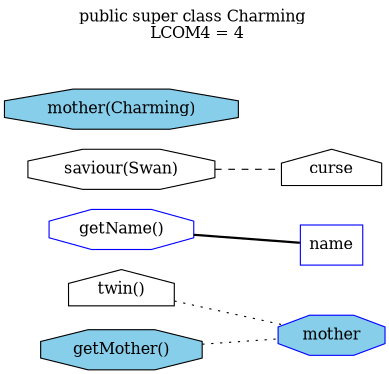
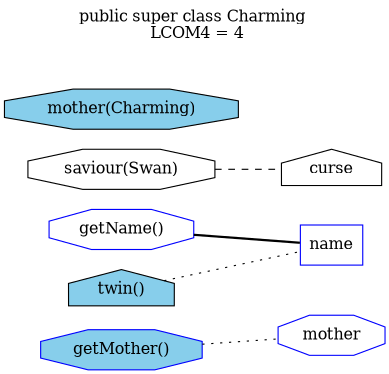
  graph {
    label="public super class Charming \n LCOM4 = 4"
    labelloc=t
    rankdir=LR
    node [color=black fillcolor=white shape=octagon style=filled]
    edge [style=dotted]
    n1 [color=blue label=name shape=box]
-   n2 [color=blue fillcolor=skyblue label=mother]
+   n2 [color=blue label=mother]
    n3 [label=curse shape=house]
-   n4 [label="twin()" shape=house]
+   n4 [fillcolor=skyblue label="twin()" shape=house]
    n5 [fillcolor=skyblue label="mother(Charming)"]
    n6 [color=blue label="getName()"]
-   n7 [fillcolor=skyblue label="getMother()"]
+   n7 [color=blue fillcolor=skyblue label="getMother()"]
    n8 [label="saviour(Swan)"]
-   n4 -- n2
+   n4 -- n1
    n6 -- n1 [style=bold]
    n7 -- n2
    n8 -- n3 [style=dashed]
  }
